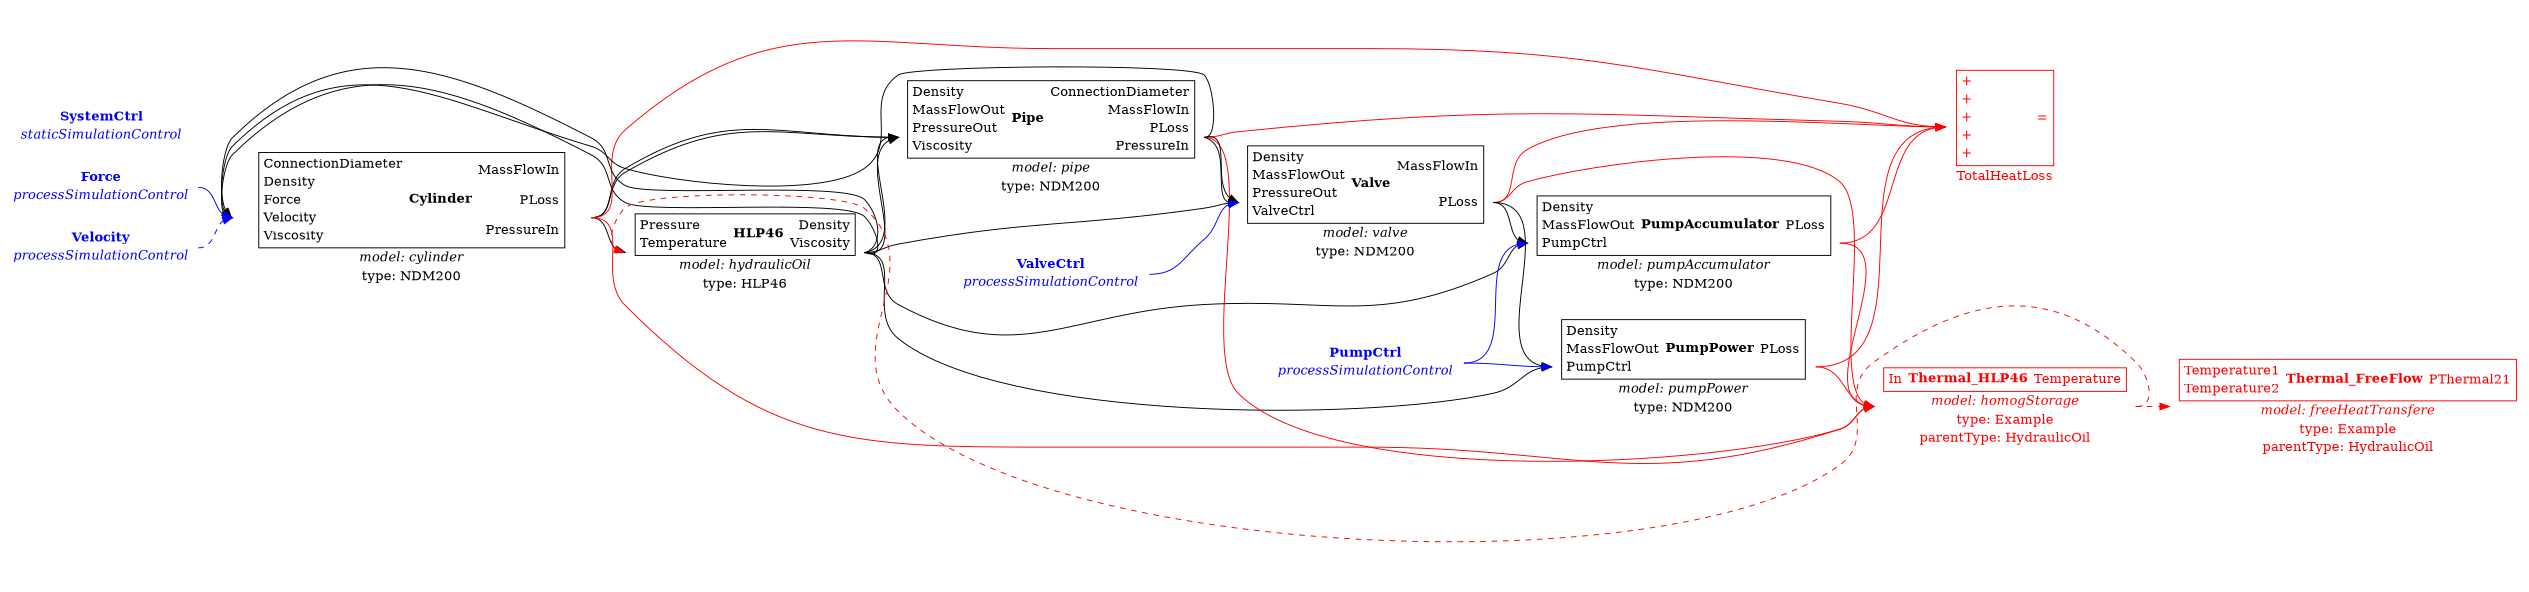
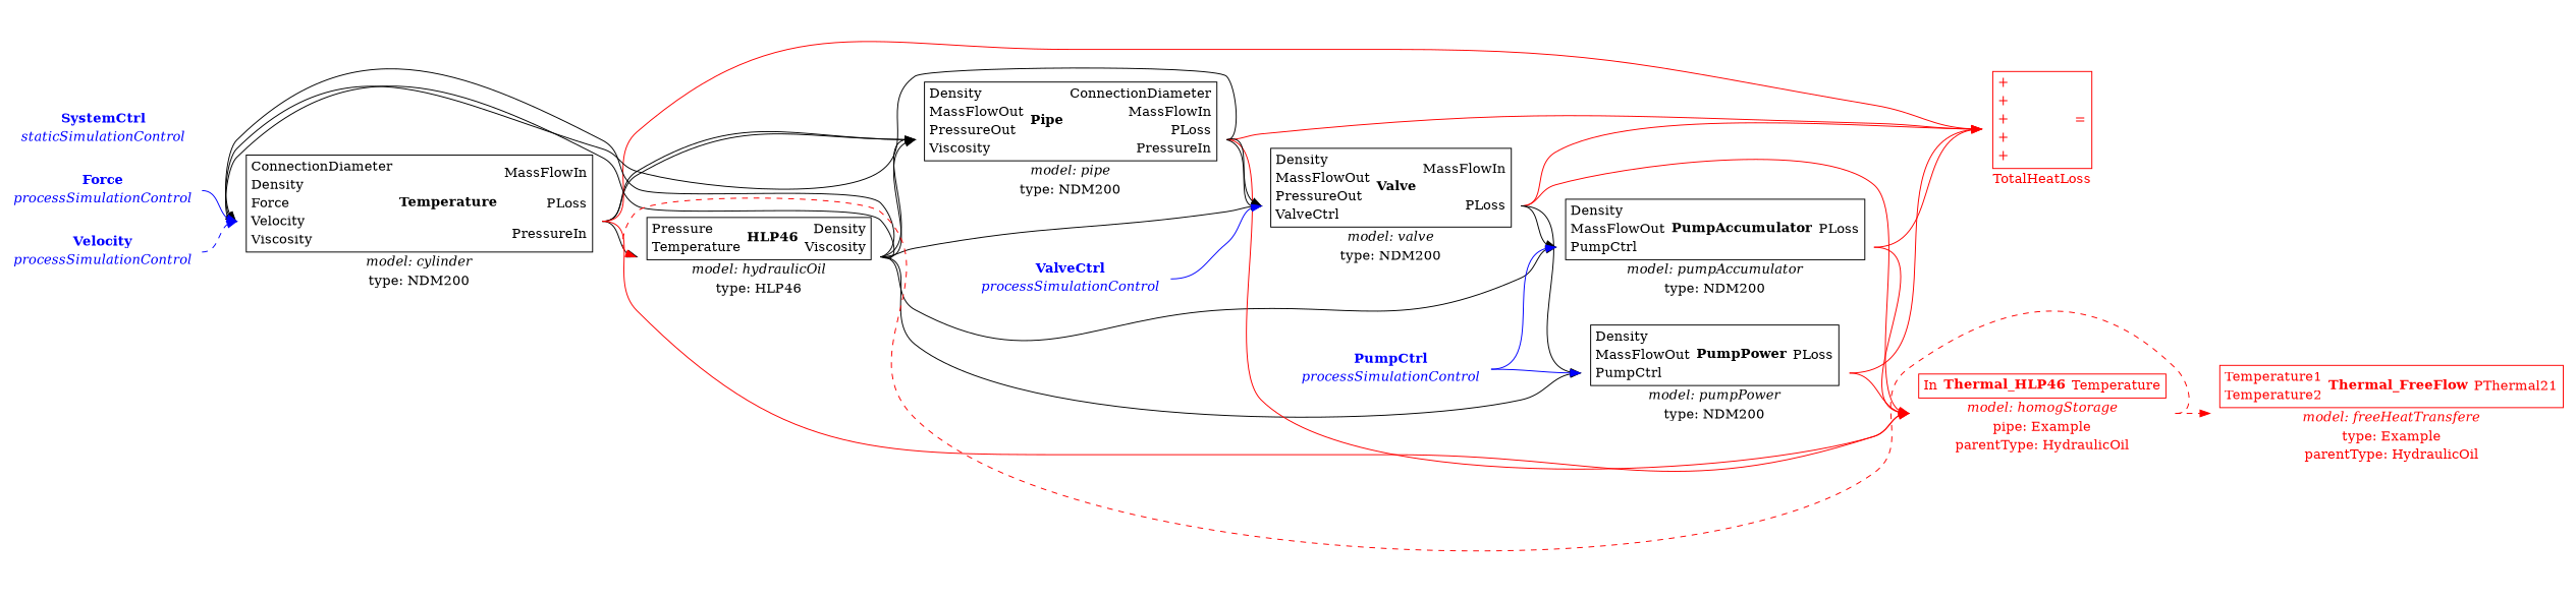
  digraph {
    fontname="DejaVu Serif"
    rankdir=LR
    splines=true
    node [fontname="DejaVu Serif" shape=plaintext]
    edge [color=black fontname="DejaVu Serif" headport=w style=solid tailport=e]
-   n1 [label=< <TABLE BORDER="0" CELLBORDER="0" CELLSPACING="0"><TR><TD><TABLE COLOR="black" BORDER="1" CELLBORDER="0" CELLSPACING="0"><TR><TD><TABLE BORDER="0" CELLBORDER="0" CELLSPACING="0"><TR><TD PORT="ConnectionDiameter" ALIGN="left"><FONT COLOR="black">ConnectionDiameter</FONT></TD></TR><TR><TD PORT="Density" ALIGN="left"><FONT COLOR="black">Density</FONT></TD></TR><TR><TD PORT="Force" ALIGN="left"><FONT COLOR="black">Force</FONT></TD></TR><TR><TD PORT="Velocity" ALIGN="left"><FONT COLOR="black">Velocity</FONT></TD></TR><TR><TD PORT="Viscosity" ALIGN="left"><FONT COLOR="black">Viscosity</FONT></TD></TR></TABLE></TD><TD><B><FONT COLOR="black">Cylinder</FONT></B></TD><TD><TABLE BORDER="0" CELLBORDER="0" CELLSPACING="0"><TR><TD PORT="MassFlowIn" ALIGN="right"><FONT COLOR="black">MassFlowIn</FONT></TD></TR><TR><TD PORT="PLoss" ALIGN="right"><FONT COLOR="black">PLoss</FONT></TD></TR><TR><TD PORT="PressureIn" ALIGN="right"><FONT COLOR="black">PressureIn</FONT></TD></TR></TABLE></TD></TR></TABLE></TD></TR><TR><TD><FONT COLOR="black"><I>model: cylinder</I></FONT></TD></TR><TR><TD><FONT COLOR="black">type: NDM200</FONT></TD></TR></TABLE> >]
+   n1 [label=< <TABLE BORDER="0" CELLBORDER="0" CELLSPACING="0"><TR><TD><TABLE COLOR="black" BORDER="1" CELLBORDER="0" CELLSPACING="0"><TR><TD><TABLE BORDER="0" CELLBORDER="0" CELLSPACING="0"><TR><TD PORT="ConnectionDiameter" ALIGN="left"><FONT COLOR="black">ConnectionDiameter</FONT></TD></TR><TR><TD PORT="Density" ALIGN="left"><FONT COLOR="black">Density</FONT></TD></TR><TR><TD PORT="Force" ALIGN="left"><FONT COLOR="black">Force</FONT></TD></TR><TR><TD PORT="Velocity" ALIGN="left"><FONT COLOR="black">Velocity</FONT></TD></TR><TR><TD PORT="Viscosity" ALIGN="left"><FONT COLOR="black">Viscosity</FONT></TD></TR></TABLE></TD><TD><B><FONT COLOR="black">Temperature</FONT></B></TD><TD><TABLE BORDER="0" CELLBORDER="0" CELLSPACING="0"><TR><TD PORT="MassFlowIn" ALIGN="right"><FONT COLOR="black">MassFlowIn</FONT></TD></TR><TR><TD PORT="PLoss" ALIGN="right"><FONT COLOR="black">PLoss</FONT></TD></TR><TR><TD PORT="PressureIn" ALIGN="right"><FONT COLOR="black">PressureIn</FONT></TD></TR></TABLE></TD></TR></TABLE></TD></TR><TR><TD><FONT COLOR="black"><I>model: cylinder</I></FONT></TD></TR><TR><TD><FONT COLOR="black">type: NDM200</FONT></TD></TR></TABLE> >]
    n2 [label=< <TABLE BORDER="0" CELLBORDER="0" CELLSPACING="0"><TR><TD><TABLE COLOR="black" BORDER="1" CELLBORDER="0" CELLSPACING="0"><TR><TD><TABLE BORDER="0" CELLBORDER="0" CELLSPACING="0"><TR><TD PORT="Pressure" ALIGN="left"><FONT COLOR="black">Pressure</FONT></TD></TR><TR><TD PORT="Temperature" ALIGN="left"><FONT COLOR="black">Temperature</FONT></TD></TR></TABLE></TD><TD><B><FONT COLOR="black">HLP46</FONT></B></TD><TD><TABLE BORDER="0" CELLBORDER="0" CELLSPACING="0"><TR><TD PORT="Density" ALIGN="right"><FONT COLOR="black">Density</FONT></TD></TR><TR><TD PORT="Viscosity" ALIGN="right"><FONT COLOR="black">Viscosity</FONT></TD></TR></TABLE></TD></TR></TABLE></TD></TR><TR><TD><FONT COLOR="black"><I>model: hydraulicOil</I></FONT></TD></TR><TR><TD><FONT COLOR="black">type: HLP46</FONT></TD></TR></TABLE> >]
    n3 [label=< <TABLE BORDER="0" CELLBORDER="0" CELLSPACING="0"><TR><TD><TABLE COLOR="black" BORDER="1" CELLBORDER="0" CELLSPACING="0"><TR><TD><TABLE BORDER="0" CELLBORDER="0" CELLSPACING="0"><TR><TD PORT="Density" ALIGN="left"><FONT COLOR="black">Density</FONT></TD></TR><TR><TD PORT="MassFlowOut" ALIGN="left"><FONT COLOR="black">MassFlowOut</FONT></TD></TR><TR><TD PORT="PressureOut" ALIGN="left"><FONT COLOR="black">PressureOut</FONT></TD></TR><TR><TD PORT="Viscosity" ALIGN="left"><FONT COLOR="black">Viscosity</FONT></TD></TR></TABLE></TD><TD><B><FONT COLOR="black">Pipe</FONT></B></TD><TD><TABLE BORDER="0" CELLBORDER="0" CELLSPACING="0"><TR><TD PORT="ConnectionDiameter" ALIGN="right"><FONT COLOR="black">ConnectionDiameter</FONT></TD></TR><TR><TD PORT="MassFlowIn" ALIGN="right"><FONT COLOR="black">MassFlowIn</FONT></TD></TR><TR><TD PORT="PLoss" ALIGN="right"><FONT COLOR="black">PLoss</FONT></TD></TR><TR><TD PORT="PressureIn" ALIGN="right"><FONT COLOR="black">PressureIn</FONT></TD></TR></TABLE></TD></TR></TABLE></TD></TR><TR><TD><FONT COLOR="black"><I>model: pipe</I></FONT></TD></TR><TR><TD><FONT COLOR="black">type: NDM200</FONT></TD></TR></TABLE> >]
    n4 [label=< <TABLE BORDER="0" CELLBORDER="0" CELLSPACING="0"><TR><TD><TABLE COLOR="red" BORDER="1" CELLBORDER="0" CELLSPACING="0"><TR><TD><TABLE BORDER="0" CELLBORDER="0" CELLSPACING="0"><TR><TD PORT="Plus0" ALIGN="left"><FONT COLOR="red">+</FONT></TD></TR><TR><TD PORT="Plus1" ALIGN="left"><FONT COLOR="red">+</FONT></TD></TR><TR><TD PORT="Plus2" ALIGN="left"><FONT COLOR="red">+</FONT></TD></TR><TR><TD PORT="Plus3" ALIGN="left"><FONT COLOR="red">+</FONT></TD></TR><TR><TD PORT="Plus4" ALIGN="left"><FONT COLOR="red">+</FONT></TD></TR></TABLE></TD><TD><TABLE BORDER="0" CELLBORDER="0" CELLSPACING="0"><TR><TD PORT="Sum" ALIGN="right"><FONT COLOR="red">=</FONT></TD></TR></TABLE></TD></TR></TABLE></TD></TR><TR><TD><FONT COLOR="red">TotalHeatLoss</FONT></TD></TR></TABLE> >]
-   n5 [label=< <TABLE BORDER="0" CELLBORDER="0" CELLSPACING="0"><TR><TD><TABLE COLOR="red" BORDER="1" CELLBORDER="0" CELLSPACING="0"><TR><TD><TABLE BORDER="0" CELLBORDER="0" CELLSPACING="0"><TR><TD PORT="In" ALIGN="left"><FONT COLOR="red">In</FONT></TD></TR></TABLE></TD><TD><B><FONT COLOR="red">Thermal_HLP46</FONT></B></TD><TD><TABLE BORDER="0" CELLBORDER="0" CELLSPACING="0"><TR><TD PORT="Temperature" ALIGN="right"><FONT COLOR="red">Temperature</FONT></TD></TR></TABLE></TD></TR></TABLE></TD></TR><TR><TD><FONT COLOR="red"><I>model: homogStorage</I></FONT></TD></TR><TR><TD><FONT COLOR="red">type: Example</FONT></TD></TR><TR><TD><FONT COLOR="red">parentType: HydraulicOil</FONT></TD></TR></TABLE> >]
+   n5 [label=< <TABLE BORDER="0" CELLBORDER="0" CELLSPACING="0"><TR><TD><TABLE COLOR="red" BORDER="1" CELLBORDER="0" CELLSPACING="0"><TR><TD><TABLE BORDER="0" CELLBORDER="0" CELLSPACING="0"><TR><TD PORT="In" ALIGN="left"><FONT COLOR="red">In</FONT></TD></TR></TABLE></TD><TD><B><FONT COLOR="red">Thermal_HLP46</FONT></B></TD><TD><TABLE BORDER="0" CELLBORDER="0" CELLSPACING="0"><TR><TD PORT="Temperature" ALIGN="right"><FONT COLOR="red">Temperature</FONT></TD></TR></TABLE></TD></TR></TABLE></TD></TR><TR><TD><FONT COLOR="red"><I>model: homogStorage</I></FONT></TD></TR><TR><TD><FONT COLOR="red">pipe: Example</FONT></TD></TR><TR><TD><FONT COLOR="red">parentType: HydraulicOil</FONT></TD></TR></TABLE> >]
    n6 [label=< <TABLE BORDER="0" CELLBORDER="0" CELLSPACING="0"><TR><TD><TABLE COLOR="black" BORDER="1" CELLBORDER="0" CELLSPACING="0"><TR><TD><TABLE BORDER="0" CELLBORDER="0" CELLSPACING="0"><TR><TD PORT="Density" ALIGN="left"><FONT COLOR="black">Density</FONT></TD></TR><TR><TD PORT="MassFlowOut" ALIGN="left"><FONT COLOR="black">MassFlowOut</FONT></TD></TR><TR><TD PORT="PressureOut" ALIGN="left"><FONT COLOR="black">PressureOut</FONT></TD></TR><TR><TD PORT="ValveCtrl" ALIGN="left"><FONT COLOR="black">ValveCtrl</FONT></TD></TR></TABLE></TD><TD><B><FONT COLOR="black">Valve</FONT></B></TD><TD><TABLE BORDER="0" CELLBORDER="0" CELLSPACING="0"><TR><TD PORT="MassFlowIn" ALIGN="right"><FONT COLOR="black">MassFlowIn</FONT></TD></TR><TR><TD PORT="PLoss" ALIGN="right"><FONT COLOR="black">PLoss</FONT></TD></TR></TABLE></TD></TR></TABLE></TD></TR><TR><TD><FONT COLOR="black"><I>model: valve</I></FONT></TD></TR><TR><TD><FONT COLOR="black">type: NDM200</FONT></TD></TR></TABLE> >]
    n7 [label=< <TABLE BORDER="0" CELLBORDER="0" CELLSPACING="0"><TR><TD><TABLE COLOR="black" BORDER="1" CELLBORDER="0" CELLSPACING="0"><TR><TD><TABLE BORDER="0" CELLBORDER="0" CELLSPACING="0"><TR><TD PORT="Density" ALIGN="left"><FONT COLOR="black">Density</FONT></TD></TR><TR><TD PORT="MassFlowOut" ALIGN="left"><FONT COLOR="black">MassFlowOut</FONT></TD></TR><TR><TD PORT="PumpCtrl" ALIGN="left"><FONT COLOR="black">PumpCtrl</FONT></TD></TR></TABLE></TD><TD><B><FONT COLOR="black">PumpAccumulator</FONT></B></TD><TD><TABLE BORDER="0" CELLBORDER="0" CELLSPACING="0"><TR><TD PORT="PLoss" ALIGN="right"><FONT COLOR="black">PLoss</FONT></TD></TR></TABLE></TD></TR></TABLE></TD></TR><TR><TD><FONT COLOR="black"><I>model: pumpAccumulator</I></FONT></TD></TR><TR><TD><FONT COLOR="black">type: NDM200</FONT></TD></TR></TABLE> >]
    n8 [label=< <TABLE BORDER="0" CELLBORDER="0" CELLSPACING="0"><TR><TD><TABLE COLOR="black" BORDER="1" CELLBORDER="0" CELLSPACING="0"><TR><TD><TABLE BORDER="0" CELLBORDER="0" CELLSPACING="0"><TR><TD PORT="Density" ALIGN="left"><FONT COLOR="black">Density</FONT></TD></TR><TR><TD PORT="MassFlowOut" ALIGN="left"><FONT COLOR="black">MassFlowOut</FONT></TD></TR><TR><TD PORT="PumpCtrl" ALIGN="left"><FONT COLOR="black">PumpCtrl</FONT></TD></TR></TABLE></TD><TD><B><FONT COLOR="black">PumpPower</FONT></B></TD><TD><TABLE BORDER="0" CELLBORDER="0" CELLSPACING="0"><TR><TD PORT="PLoss" ALIGN="right"><FONT COLOR="black">PLoss</FONT></TD></TR></TABLE></TD></TR></TABLE></TD></TR><TR><TD><FONT COLOR="black"><I>model: pumpPower</I></FONT></TD></TR><TR><TD><FONT COLOR="black">type: NDM200</FONT></TD></TR></TABLE> >]
    n9 [label=< <TABLE BORDER="0" CELLBORDER="0" CELLSPACING="0"><TR><TD><TABLE COLOR="red" BORDER="1" CELLBORDER="0" CELLSPACING="0"><TR><TD><TABLE BORDER="0" CELLBORDER="0" CELLSPACING="0"><TR><TD PORT="Temperature1" ALIGN="left"><FONT COLOR="red">Temperature1</FONT></TD></TR><TR><TD PORT="Temperature2" ALIGN="left"><FONT COLOR="red">Temperature2</FONT></TD></TR></TABLE></TD><TD><B><FONT COLOR="red">Thermal_FreeFlow</FONT></B></TD><TD><TABLE BORDER="0" CELLBORDER="0" CELLSPACING="0"><TR><TD PORT="PThermal21" ALIGN="right"><FONT COLOR="red">PThermal21</FONT></TD></TR></TABLE></TD></TR></TABLE></TD></TR><TR><TD><FONT COLOR="red"><I>model: freeHeatTransfere</I></FONT></TD></TR><TR><TD><FONT COLOR="red">type: Example</FONT></TD></TR><TR><TD><FONT COLOR="red">parentType: HydraulicOil</FONT></TD></TR></TABLE> >]
    n10 [label=<<TABLE BORDER="0" CELLBORDER="0" CELLSPACING="0"><TR><TD><FONT COLOR="blue"><B>Force</B></FONT></TD></TR><TR><TD><I><FONT COLOR="blue">processSimulationControl</FONT></I></TD></TR></TABLE>>]
    n11 [label=<<TABLE BORDER="0" CELLBORDER="0" CELLSPACING="0"><TR><TD><FONT COLOR="blue"><B>Velocity</B></FONT></TD></TR><TR><TD><I><FONT COLOR="blue">processSimulationControl</FONT></I></TD></TR></TABLE>>]
    n12 [label=<<TABLE BORDER="0" CELLBORDER="0" CELLSPACING="0"><TR><TD><FONT COLOR="blue"><B>PumpCtrl</B></FONT></TD></TR><TR><TD><I><FONT COLOR="blue">processSimulationControl</FONT></I></TD></TR></TABLE>>]
    n13 [label=<<TABLE BORDER="0" CELLBORDER="0" CELLSPACING="0"><TR><TD><FONT COLOR="blue"><B>ValveCtrl</B></FONT></TD></TR><TR><TD><I><FONT COLOR="blue">processSimulationControl</FONT></I></TD></TR></TABLE>>]
    n14 [label=<<TABLE BORDER="0" CELLBORDER="0" CELLSPACING="0"><TR><TD><FONT COLOR="blue"><B>SystemCtrl</B></FONT></TD></TR><TR><TD><I><FONT COLOR="blue">staticSimulationControl</FONT></I></TD></TR></TABLE>>]
    n1 -> n2
    n1 -> n3
    n1 -> n3
    n1 -> n4 [color=red]
    n1 -> n5 [color=red]
    n2 -> n1
    n2 -> n1
    n2 -> n3
    n2 -> n3
    n2 -> n6
    n2 -> n7
    n2 -> n8
    n3 -> n1
    n3 -> n4 [color=red]
    n3 -> n5 [color=red]
    n3 -> n6
    n3 -> n6
    n5 -> n2 [color=red style=dashed]
    n5 -> n9 [color=red style=dashed]
    n6 -> n4 [color=red]
    n6 -> n5 [color=red]
    n6 -> n7
    n6 -> n8
    n7 -> n4 [color=red]
    n7 -> n5 [color=red]
    n8 -> n4 [color=red]
    n8 -> n5 [color=red]
    n10 -> n1 [color=blue]
    n11 -> n1 [color=blue style=dashed]
    n12 -> n7 [color=blue]
    n12 -> n8 [color=blue]
    n13 -> n6 [color=blue]
  }
